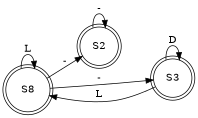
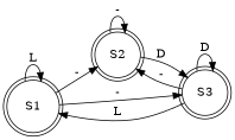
  digraph {
    rankdir=LR
    node [shape=doublecircle]
-   S1 [label=S8]
+   S1
    S2
    S3
    S1 -> S1 [label=L]
    S1 -> S2 [label="-"]
    S1 -> S3 [label="-"]
    S2 -> S2 [label="-"]
+   S2 -> S3 [label=D]
    S3 -> S1 [label=L]
+   S3 -> S2 [label="-"]
    S3 -> S3 [label=D]
  }
